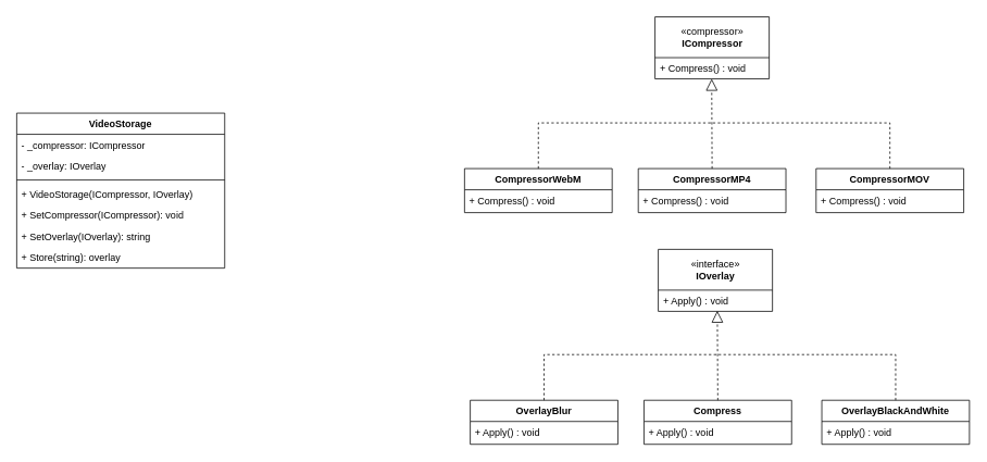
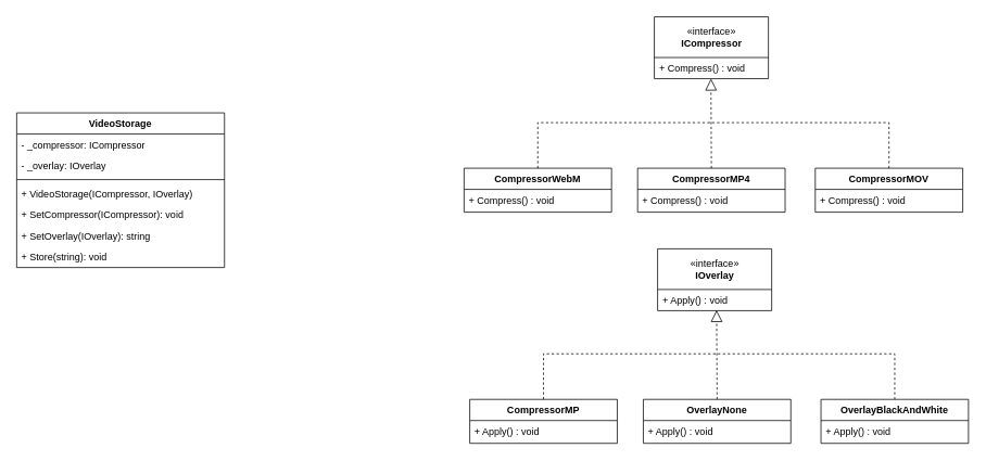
  <mxCell id="0" />
  <mxCell id="1" parent="0" />
- <mxCell id="2" value="OverlayBlur" style="swimlane;fontStyle=1;align=center;verticalAlign=top;childLayout=stackLayout;horizontal=1;startSize=26;horizontalStack=0;resizeParent=1;resizeParentMax=0;resizeLast=0;collapsible=1;marginBottom=0;whiteSpace=wrap;html=1;" parent="1" vertex="1"><mxGeometry x="576" y="490" width="181" height="54" as="geometry" /></mxCell>
+ <mxCell id="2" value="CompressorMP" style="swimlane;fontStyle=1;align=center;verticalAlign=top;childLayout=stackLayout;horizontal=1;startSize=26;horizontalStack=0;resizeParent=1;resizeParentMax=0;resizeLast=0;collapsible=1;marginBottom=0;whiteSpace=wrap;html=1;" parent="1" vertex="1"><mxGeometry x="576" y="490" width="181" height="54" as="geometry" /></mxCell>
  <mxCell id="3" value="+ Apply() : void" style="text;strokeColor=none;fillColor=none;align=left;verticalAlign=top;spacingLeft=4;spacingRight=4;overflow=hidden;rotatable=0;points=[[0,0.5],[1,0.5]];portConstraint=eastwest;whiteSpace=wrap;html=1;" parent="2" vertex="1"><mxGeometry y="26" width="181" height="28" as="geometry" /></mxCell>
  <mxCell id="4" value="«interface»&lt;br&gt;&lt;b&gt;IOverlay&lt;/b&gt;" style="swimlane;fontStyle=0;childLayout=stackLayout;horizontal=1;startSize=50;fillColor=none;horizontalStack=0;resizeParent=1;resizeParentMax=0;resizeLast=0;collapsible=1;marginBottom=0;whiteSpace=wrap;html=1;" parent="1" vertex="1"><mxGeometry x="806.5" y="305" width="140" height="76" as="geometry" /></mxCell>
  <mxCell id="5" value="+ Apply() : void" style="text;strokeColor=none;fillColor=none;align=left;verticalAlign=top;spacingLeft=4;spacingRight=4;overflow=hidden;rotatable=0;points=[[0,0.5],[1,0.5]];portConstraint=eastwest;whiteSpace=wrap;html=1;" parent="4" vertex="1"><mxGeometry y="50" width="140" height="26" as="geometry" /></mxCell>
- <mxCell id="6" value="Compress" style="swimlane;fontStyle=1;align=center;verticalAlign=top;childLayout=stackLayout;horizontal=1;startSize=26;horizontalStack=0;resizeParent=1;resizeParentMax=0;resizeLast=0;collapsible=1;marginBottom=0;whiteSpace=wrap;html=1;" parent="1" vertex="1"><mxGeometry x="789" y="490" width="181" height="54" as="geometry" /></mxCell>
+ <mxCell id="6" value="OverlayNone" style="swimlane;fontStyle=1;align=center;verticalAlign=top;childLayout=stackLayout;horizontal=1;startSize=26;horizontalStack=0;resizeParent=1;resizeParentMax=0;resizeLast=0;collapsible=1;marginBottom=0;whiteSpace=wrap;html=1;" parent="1" vertex="1"><mxGeometry x="789" y="490" width="181" height="54" as="geometry" /></mxCell>
  <mxCell id="7" value="+ Apply() : void" style="text;strokeColor=none;fillColor=none;align=left;verticalAlign=top;spacingLeft=4;spacingRight=4;overflow=hidden;rotatable=0;points=[[0,0.5],[1,0.5]];portConstraint=eastwest;whiteSpace=wrap;html=1;" parent="6" vertex="1"><mxGeometry y="26" width="181" height="28" as="geometry" /></mxCell>
  <mxCell id="8" value="" style="endArrow=block;dashed=1;endFill=0;endSize=12;html=1;rounded=0;exitX=0.5;exitY=0;exitDx=0;exitDy=0;entryX=0.517;entryY=0.974;entryDx=0;entryDy=0;entryPerimeter=0;" parent="1" source="6" target="5" edge="1"><mxGeometry width="160" relative="1" as="geometry"><mxPoint x="982.78" y="494.99" as="sourcePoint" /><mxPoint x="876" y="381" as="targetPoint" /></mxGeometry></mxCell>
  <mxCell id="9" value="OverlayBlackAndWhite" style="swimlane;fontStyle=1;align=center;verticalAlign=top;childLayout=stackLayout;horizontal=1;startSize=26;horizontalStack=0;resizeParent=1;resizeParentMax=0;resizeLast=0;collapsible=1;marginBottom=0;whiteSpace=wrap;html=1;" parent="1" vertex="1"><mxGeometry x="1007" y="490" width="181" height="54" as="geometry" /></mxCell>
  <mxCell id="10" value="+ Apply() : void" style="text;strokeColor=none;fillColor=none;align=left;verticalAlign=top;spacingLeft=4;spacingRight=4;overflow=hidden;rotatable=0;points=[[0,0.5],[1,0.5]];portConstraint=eastwest;whiteSpace=wrap;html=1;" parent="9" vertex="1"><mxGeometry y="26" width="181" height="28" as="geometry" /></mxCell>
  <mxCell id="11" style="edgeStyle=orthogonalEdgeStyle;rounded=0;orthogonalLoop=1;jettySize=auto;html=1;dashed=1;strokeColor=default;curved=0;endArrow=none;endFill=0;" parent="1" source="2" edge="1"><mxGeometry relative="1" as="geometry"><mxPoint x="879" y="434" as="targetPoint" /><Array as="points"><mxPoint x="667" y="434" /></Array></mxGeometry></mxCell>
  <mxCell id="12" style="edgeStyle=orthogonalEdgeStyle;rounded=0;orthogonalLoop=1;jettySize=auto;html=1;dashed=1;strokeColor=default;curved=0;endArrow=none;endFill=0;" parent="1" source="9" edge="1"><mxGeometry relative="1" as="geometry"><mxPoint x="677" y="500" as="sourcePoint" /><mxPoint x="877" y="434" as="targetPoint" /><Array as="points"><mxPoint x="1097" y="434" /></Array></mxGeometry></mxCell>
- <mxCell id="13" value="«compressor»&lt;br&gt;&lt;b&gt;ICompressor&lt;/b&gt;" style="swimlane;fontStyle=0;childLayout=stackLayout;horizontal=1;startSize=50;fillColor=none;horizontalStack=0;resizeParent=1;resizeParentMax=0;resizeLast=0;collapsible=1;marginBottom=0;whiteSpace=wrap;html=1;" parent="1" vertex="1"><mxGeometry x="802.5" y="20" width="140" height="76" as="geometry" /></mxCell>
+ <mxCell id="13" value="«interface»&lt;br&gt;&lt;b&gt;ICompressor&lt;/b&gt;" style="swimlane;fontStyle=0;childLayout=stackLayout;horizontal=1;startSize=50;fillColor=none;horizontalStack=0;resizeParent=1;resizeParentMax=0;resizeLast=0;collapsible=1;marginBottom=0;whiteSpace=wrap;html=1;" parent="1" vertex="1"><mxGeometry x="802.5" y="20" width="140" height="76" as="geometry" /></mxCell>
  <mxCell id="14" value="+ Compress() : void" style="text;strokeColor=none;fillColor=none;align=left;verticalAlign=top;spacingLeft=4;spacingRight=4;overflow=hidden;rotatable=0;points=[[0,0.5],[1,0.5]];portConstraint=eastwest;whiteSpace=wrap;html=1;" parent="13" vertex="1"><mxGeometry y="50" width="140" height="26" as="geometry" /></mxCell>
  <mxCell id="15" value="CompressorWebM" style="swimlane;fontStyle=1;align=center;verticalAlign=top;childLayout=stackLayout;horizontal=1;startSize=26;horizontalStack=0;resizeParent=1;resizeParentMax=0;resizeLast=0;collapsible=1;marginBottom=0;whiteSpace=wrap;html=1;" parent="1" vertex="1"><mxGeometry x="569" y="206" width="181" height="54" as="geometry" /></mxCell>
  <mxCell id="16" value="+ Compress() : void" style="text;strokeColor=none;fillColor=none;align=left;verticalAlign=top;spacingLeft=4;spacingRight=4;overflow=hidden;rotatable=0;points=[[0,0.5],[1,0.5]];portConstraint=eastwest;whiteSpace=wrap;html=1;" parent="15" vertex="1"><mxGeometry y="26" width="181" height="28" as="geometry" /></mxCell>
  <mxCell id="17" value="CompressorMP4" style="swimlane;fontStyle=1;align=center;verticalAlign=top;childLayout=stackLayout;horizontal=1;startSize=26;horizontalStack=0;resizeParent=1;resizeParentMax=0;resizeLast=0;collapsible=1;marginBottom=0;whiteSpace=wrap;html=1;" parent="1" vertex="1"><mxGeometry x="782" y="206" width="181" height="54" as="geometry" /></mxCell>
  <mxCell id="18" value="+ Compress() : void" style="text;strokeColor=none;fillColor=none;align=left;verticalAlign=top;spacingLeft=4;spacingRight=4;overflow=hidden;rotatable=0;points=[[0,0.5],[1,0.5]];portConstraint=eastwest;whiteSpace=wrap;html=1;" parent="17" vertex="1"><mxGeometry y="26" width="181" height="28" as="geometry" /></mxCell>
  <mxCell id="19" value="" style="endArrow=block;dashed=1;endFill=0;endSize=12;html=1;rounded=0;exitX=0.5;exitY=0;exitDx=0;exitDy=0;entryX=0.517;entryY=0.974;entryDx=0;entryDy=0;entryPerimeter=0;" parent="1" source="17" edge="1"><mxGeometry width="160" relative="1" as="geometry"><mxPoint x="975.78" y="210.99" as="sourcePoint" /><mxPoint x="872" y="96" as="targetPoint" /></mxGeometry></mxCell>
  <mxCell id="20" value="CompressorMOV" style="swimlane;fontStyle=1;align=center;verticalAlign=top;childLayout=stackLayout;horizontal=1;startSize=26;horizontalStack=0;resizeParent=1;resizeParentMax=0;resizeLast=0;collapsible=1;marginBottom=0;whiteSpace=wrap;html=1;" parent="1" vertex="1"><mxGeometry x="1000" y="206" width="181" height="54" as="geometry" /></mxCell>
  <mxCell id="21" value="+ Compress() : void" style="text;strokeColor=none;fillColor=none;align=left;verticalAlign=top;spacingLeft=4;spacingRight=4;overflow=hidden;rotatable=0;points=[[0,0.5],[1,0.5]];portConstraint=eastwest;whiteSpace=wrap;html=1;" parent="20" vertex="1"><mxGeometry y="26" width="181" height="28" as="geometry" /></mxCell>
  <mxCell id="22" style="edgeStyle=orthogonalEdgeStyle;rounded=0;orthogonalLoop=1;jettySize=auto;html=1;dashed=1;strokeColor=default;curved=0;endArrow=none;endFill=0;" parent="1" source="15" edge="1"><mxGeometry relative="1" as="geometry"><mxPoint x="872" y="150" as="targetPoint" /><Array as="points"><mxPoint x="660" y="150" /></Array></mxGeometry></mxCell>
  <mxCell id="23" style="edgeStyle=orthogonalEdgeStyle;rounded=0;orthogonalLoop=1;jettySize=auto;html=1;dashed=1;strokeColor=default;curved=0;endArrow=none;endFill=0;" parent="1" source="20" edge="1"><mxGeometry relative="1" as="geometry"><mxPoint x="670" y="216" as="sourcePoint" /><mxPoint x="870" y="150" as="targetPoint" /><Array as="points"><mxPoint x="1090" y="150" /></Array></mxGeometry></mxCell>
  <mxCell id="24" value="VideoStorage" style="swimlane;fontStyle=1;align=center;verticalAlign=top;childLayout=stackLayout;horizontal=1;startSize=26;horizontalStack=0;resizeParent=1;resizeParentMax=0;resizeLast=0;collapsible=1;marginBottom=0;whiteSpace=wrap;html=1;" parent="1" vertex="1"><mxGeometry x="20" y="138" width="255" height="190" as="geometry" /></mxCell>
  <mxCell id="25" value="- _compressor: ICompressor" style="text;strokeColor=none;fillColor=none;align=left;verticalAlign=top;spacingLeft=4;spacingRight=4;overflow=hidden;rotatable=0;points=[[0,0.5],[1,0.5]];portConstraint=eastwest;whiteSpace=wrap;html=1;" parent="24" vertex="1"><mxGeometry y="26" width="255" height="26" as="geometry" /></mxCell>
  <mxCell id="26" value="- _overlay: IOverlay" style="text;strokeColor=none;fillColor=none;align=left;verticalAlign=top;spacingLeft=4;spacingRight=4;overflow=hidden;rotatable=0;points=[[0,0.5],[1,0.5]];portConstraint=eastwest;whiteSpace=wrap;html=1;" parent="24" vertex="1"><mxGeometry y="52" width="255" height="26" as="geometry" /></mxCell>
  <mxCell id="27" value="" style="line;strokeWidth=1;fillColor=none;align=left;verticalAlign=middle;spacingTop=-1;spacingLeft=3;spacingRight=3;rotatable=0;labelPosition=right;points=[];portConstraint=eastwest;strokeColor=inherit;" parent="24" vertex="1"><mxGeometry y="78" width="255" height="8" as="geometry" /></mxCell>
  <mxCell id="28" value="+ VideoStorage(ICompressor, IOverlay)" style="text;strokeColor=none;fillColor=none;align=left;verticalAlign=top;spacingLeft=4;spacingRight=4;overflow=hidden;rotatable=0;points=[[0,0.5],[1,0.5]];portConstraint=eastwest;whiteSpace=wrap;html=1;" parent="24" vertex="1"><mxGeometry y="86" width="255" height="26" as="geometry" /></mxCell>
  <mxCell id="29" value="+ SetCompressor(ICompressor): void" style="text;strokeColor=none;fillColor=none;align=left;verticalAlign=top;spacingLeft=4;spacingRight=4;overflow=hidden;rotatable=0;points=[[0,0.5],[1,0.5]];portConstraint=eastwest;whiteSpace=wrap;html=1;" parent="24" vertex="1"><mxGeometry y="112" width="255" height="26" as="geometry" /></mxCell>
  <mxCell id="30" value="+ SetOverlay(IOverlay): string" style="text;strokeColor=none;fillColor=none;align=left;verticalAlign=top;spacingLeft=4;spacingRight=4;overflow=hidden;rotatable=0;points=[[0,0.5],[1,0.5]];portConstraint=eastwest;whiteSpace=wrap;html=1;" parent="24" vertex="1"><mxGeometry y="138" width="255" height="26" as="geometry" /></mxCell>
- <mxCell id="31" value="+ Store(string): overlay" style="text;strokeColor=none;fillColor=none;align=left;verticalAlign=top;spacingLeft=4;spacingRight=4;overflow=hidden;rotatable=0;points=[[0,0.5],[1,0.5]];portConstraint=eastwest;whiteSpace=wrap;html=1;" parent="24" vertex="1"><mxGeometry y="164" width="255" height="26" as="geometry" /></mxCell>
+ <mxCell id="31" value="+ Store(string): void" style="text;strokeColor=none;fillColor=none;align=left;verticalAlign=top;spacingLeft=4;spacingRight=4;overflow=hidden;rotatable=0;points=[[0,0.5],[1,0.5]];portConstraint=eastwest;whiteSpace=wrap;html=1;" parent="24" vertex="1"><mxGeometry y="164" width="255" height="26" as="geometry" /></mxCell>
